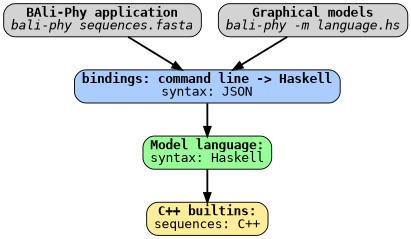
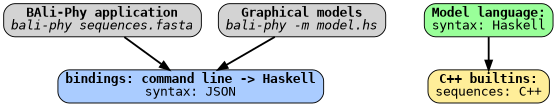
  digraph {
    fontname="DejaVu Sans Mono"
    nodesep=0.25
    ranksep=0.5
    node [fontname="DejaVu Sans Mono" shape=box style="filled,rounded"]
    edge [fontname="DejaVu Sans Mono" style="setlinewidth(2)"]
    n1 [height=0 label=<<b>BAli-Phy application</b><br/><i>bali-phy sequences.fasta</i>> width=0]
-   n2 [height=0 label=<<b>Graphical models</b><br/><i>bali-phy -m language.hs</i>> width=0]
+   n2 [height=0 label=<<b>Graphical models</b><br/><i>bali-phy -m model.hs</i>> width=0]
    n3 [fillcolor="#aaccff" height=0 label=<<b>bindings: command line -&gt; Haskell</b><br/>syntax: JSON> width=0]
    n4 [fillcolor="#99ff99" height=0 label=<<b>Model language:</b><br/>syntax: Haskell> width=0]
    n5 [fillcolor="#ffee99" height=0 label=<<b>C++ builtins:</b><br/>sequences: C++<br/>> width=0]
    subgraph sub_1 {
      rank=same
      n1
      n2
    }
    n1 -> n3
    n2 -> n3
-   n3 -> n4
    n4 -> n5
  }
